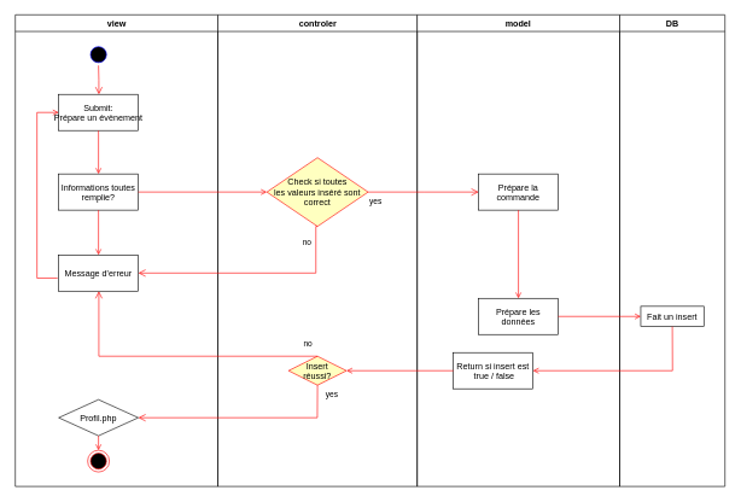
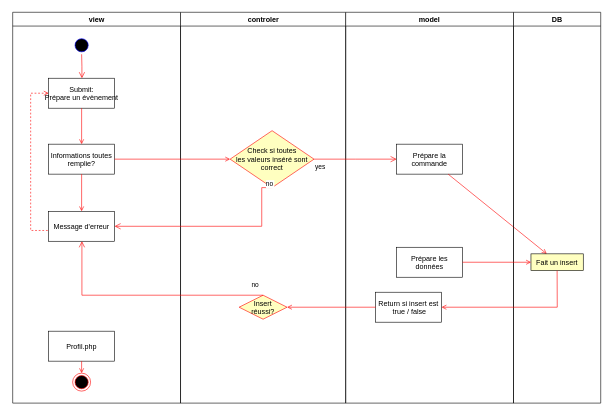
  <mxCell id="0" />
  <mxCell id="1" parent="0" />
  <mxCell id="2" value="view" style="swimlane;whiteSpace=wrap" parent="1" vertex="1"><mxGeometry x="20.5" y="20" width="280" height="652" as="geometry" /></mxCell>
  <mxCell id="3" value="" style="ellipse;shape=startState;fillColor=#000000;strokeColor=#0000FF;" parent="2" vertex="1"><mxGeometry x="100" y="40" width="30" height="30" as="geometry" /></mxCell>
  <mxCell id="4" value="" style="edgeStyle=elbowEdgeStyle;elbow=horizontal;verticalAlign=bottom;endArrow=open;endSize=8;strokeColor=#FF0000;endFill=1;rounded=0" parent="2" source="3" target="5" edge="1"><mxGeometry x="100" y="40" as="geometry"><mxPoint x="115" y="110" as="targetPoint" /></mxGeometry></mxCell>
  <mxCell id="5" value="Submit:&#10;Prépare un évènement" style="" parent="2" vertex="1"><mxGeometry x="60" y="110" width="110" height="50" as="geometry" /></mxCell>
  <mxCell id="6" value="Informations toutes &#10;remplie?" style="" parent="2" vertex="1"><mxGeometry x="60" y="220" width="110" height="50" as="geometry" /></mxCell>
  <mxCell id="7" value="" style="endArrow=open;strokeColor=#FF0000;endFill=1;rounded=0" parent="2" source="5" target="6" edge="1"><mxGeometry relative="1" as="geometry" /></mxCell>
- <mxCell id="8" value="" style="edgeStyle=elbowEdgeStyle;elbow=horizontal;strokeColor=#FF0000;endArrow=open;endFill=1;rounded=0;exitX=-0.014;exitY=0.64;exitDx=0;exitDy=0;exitPerimeter=0;" parent="2" source="12" target="5" edge="1"><mxGeometry width="100" height="100" relative="1" as="geometry"><mxPoint x="160" y="290" as="sourcePoint" /><mxPoint x="260" y="190" as="targetPoint" /><Array as="points"><mxPoint x="30" y="250" /></Array></mxGeometry></mxCell>
- <mxCell id="9" value="Profil.php" style="rhombus;" vertex="1" parent="2"><mxGeometry x="60" y="532" width="110" height="50" as="geometry" /></mxCell>
+ <mxCell id="8" value="" style="edgeStyle=elbowEdgeStyle;elbow=horizontal;strokeColor=#FF0000;endArrow=open;endFill=1;rounded=0;exitX=-0.014;exitY=0.64;exitDx=0;exitDy=0;exitPerimeter=0;dashed=1;" parent="2" source="12" target="5" edge="1"><mxGeometry width="100" height="100" relative="1" as="geometry"><mxPoint x="160" y="290" as="sourcePoint" /><mxPoint x="260" y="190" as="targetPoint" /><Array as="points"><mxPoint x="30" y="250" /></Array></mxGeometry></mxCell>
+ <mxCell id="9" value="Profil.php" style="" vertex="1" parent="2"><mxGeometry x="60" y="532" width="110" height="50" as="geometry" /></mxCell>
  <mxCell id="10" value="" style="ellipse;shape=endState;fillColor=#000000;strokeColor=#ff0000" parent="2" vertex="1"><mxGeometry x="100" y="602" width="30" height="30" as="geometry" /></mxCell>
  <mxCell id="11" value="" style="endArrow=open;strokeColor=#FF0000;endFill=1;rounded=0;exitX=0.5;exitY=1;exitDx=0;exitDy=0;entryX=0.5;entryY=0;entryDx=0;entryDy=0;" edge="1" parent="2" source="9" target="10"><mxGeometry relative="1" as="geometry"><mxPoint x="125" y="170" as="sourcePoint" /><mxPoint x="125" y="230" as="targetPoint" /></mxGeometry></mxCell>
  <mxCell id="12" value="Message d'erreur" style="" vertex="1" parent="2"><mxGeometry x="60" y="332" width="110" height="50" as="geometry" /></mxCell>
  <mxCell id="13" value="" style="endArrow=open;strokeColor=#FF0000;endFill=1;rounded=0;exitX=0.5;exitY=1;exitDx=0;exitDy=0;entryX=0.5;entryY=0;entryDx=0;entryDy=0;" edge="1" parent="2" source="6" target="12"><mxGeometry relative="1" as="geometry"><mxPoint x="125" y="170" as="sourcePoint" /><mxPoint x="125" y="230" as="targetPoint" /></mxGeometry></mxCell>
  <mxCell id="14" value="controler" style="swimlane;whiteSpace=wrap" parent="1" vertex="1"><mxGeometry x="300.5" y="20" width="275.5" height="652" as="geometry" /></mxCell>
- <mxCell id="15" value="Check si toutes &#10;les valeurs inséré sont&#10;correct" style="rhombus;fillColor=#ffffc0;strokeColor=#ff0000;" parent="14" vertex="1"><mxGeometry x="67.75" y="197.5" width="140" height="95" as="geometry" /></mxCell>
+ <mxCell id="15" value="Check si toutes &#10;les valeurs inséré sont&#10;correct" style="rhombus;fillColor=#ffffc0;strokeColor=#ff0000;" parent="14" vertex="1"><mxGeometry x="82.75" y="197.5" width="140" height="95" as="geometry" /></mxCell>
  <mxCell id="16" value="Insert &#10;réussi?" style="rhombus;fillColor=#ffffc0;strokeColor=#ff0000;" vertex="1" parent="14"><mxGeometry x="97.75" y="472" width="80" height="40" as="geometry" /></mxCell>
  <mxCell id="17" value="model" style="swimlane;whiteSpace=wrap" parent="1" vertex="1"><mxGeometry x="576" y="20" width="280" height="652" as="geometry" /></mxCell>
  <mxCell id="18" value="Prépare la &#10;commande" style="" parent="17" vertex="1"><mxGeometry x="85" y="220" width="110" height="50" as="geometry" /></mxCell>
- <mxCell id="19" value="" style="endArrow=open;strokeColor=#FF0000;endFill=1;rounded=0;entryX=0.5;entryY=0;entryDx=0;entryDy=0;" parent="17" source="18" target="20" edge="1"><mxGeometry relative="1" as="geometry" /></mxCell>
+ <mxCell id="19" value="" style="endArrow=open;strokeColor=#FF0000;endFill=1;rounded=0;" parent="17" source="18" target="24" edge="1"><mxGeometry relative="1" as="geometry" /></mxCell>
  <mxCell id="20" value="Prépare les &#10;données" style="" vertex="1" parent="17"><mxGeometry x="85" y="392" width="110" height="50" as="geometry" /></mxCell>
  <mxCell id="21" value="Return si insert est&#10; true / false" style="" vertex="1" parent="17"><mxGeometry x="50" y="467" width="110" height="50" as="geometry" /></mxCell>
  <mxCell id="22" value="" style="endArrow=open;strokeColor=#FF0000;endFill=1;rounded=0;exitX=1;exitY=0.5;exitDx=0;exitDy=0;" parent="1" source="6" target="15" edge="1"><mxGeometry relative="1" as="geometry"><mxPoint x="320.5" y="265" as="targetPoint" /></mxGeometry></mxCell>
  <mxCell id="23" value="DB" style="swimlane;whiteSpace=wrap" vertex="1" parent="1"><mxGeometry x="856" y="20" width="145.5" height="652" as="geometry" /></mxCell>
- <mxCell id="24" value="Fait un insert" style="" vertex="1" parent="23"><mxGeometry x="29.13" y="403" width="87.25" height="28" as="geometry" /></mxCell>
+ <mxCell id="24" value="Fait un insert" style="fillColor=#ffffc0;" vertex="1" parent="23"><mxGeometry x="29.13" y="403" width="87.25" height="28" as="geometry" /></mxCell>
  <mxCell id="25" value="" style="endArrow=open;strokeColor=#FF0000;endFill=1;rounded=0;entryX=0;entryY=0.5;entryDx=0;entryDy=0;exitX=1;exitY=0.5;exitDx=0;exitDy=0;" edge="1" parent="1" source="20" target="24"><mxGeometry relative="1" as="geometry"><mxPoint x="735.5" y="372" as="sourcePoint" /><mxPoint x="735.5" y="422" as="targetPoint" /></mxGeometry></mxCell>
  <mxCell id="26" value="no" style="edgeStyle=elbowEdgeStyle;elbow=horizontal;align=left;verticalAlign=top;endArrow=open;endSize=8;strokeColor=#FF0000;endFill=1;rounded=0;exitX=0.5;exitY=1;exitDx=0;exitDy=0;entryX=1;entryY=0.5;entryDx=0;entryDy=0;" edge="1" parent="1" source="15" target="12"><mxGeometry x="-0.925" y="-20" relative="1" as="geometry"><mxPoint x="75.5" y="155" as="targetPoint" /><mxPoint x="385.5" y="312.5" as="sourcePoint" /><Array as="points"><mxPoint x="436" y="362" /></Array><mxPoint as="offset" /></mxGeometry></mxCell>
  <mxCell id="27" value="" style="endArrow=open;strokeColor=#FF0000;endFill=1;rounded=0;entryX=1;entryY=0.5;entryDx=0;entryDy=0;exitX=0.5;exitY=1;exitDx=0;exitDy=0;" edge="1" parent="1" source="24" target="21"><mxGeometry relative="1" as="geometry"><mxPoint x="706" y="512" as="sourcePoint" /><mxPoint x="761" y="542" as="targetPoint" /><Array as="points"><mxPoint x="929" y="512" /></Array></mxGeometry></mxCell>
- <mxCell id="28" value="yes" style="edgeStyle=elbowEdgeStyle;elbow=horizontal;align=left;verticalAlign=top;endArrow=open;endSize=8;strokeColor=#FF0000;endFill=1;rounded=0;exitX=0.5;exitY=1;exitDx=0;exitDy=0;entryX=1;entryY=0.5;entryDx=0;entryDy=0;" edge="1" parent="1" source="16" target="9"><mxGeometry x="-1" y="10" relative="1" as="geometry"><mxPoint x="176" y="542" as="targetPoint" /><mxPoint x="371" y="540" as="sourcePoint" /><Array as="points"><mxPoint x="438" y="552" /><mxPoint x="480.5" y="597" /></Array><mxPoint as="offset" /></mxGeometry></mxCell>
  <mxCell id="29" value="no" style="edgeStyle=elbowEdgeStyle;elbow=horizontal;align=left;verticalAlign=top;endArrow=open;endSize=8;strokeColor=#FF0000;endFill=1;rounded=0;entryX=0.5;entryY=1;entryDx=0;entryDy=0;exitX=0.5;exitY=0;exitDx=0;exitDy=0;" edge="1" parent="1" source="16" target="12"><mxGeometry x="-0.892" y="-30" relative="1" as="geometry"><mxPoint x="196" y="460" as="targetPoint" /><mxPoint x="376" y="452" as="sourcePoint" /><Array as="points"><mxPoint x="136" y="442" /><mxPoint x="266" y="342" /><mxPoint x="486" y="515" /></Array><mxPoint as="offset" /></mxGeometry></mxCell>
  <mxCell id="30" value="" style="endArrow=open;strokeColor=#FF0000;endFill=1;rounded=0;exitX=0;exitY=0.5;exitDx=0;exitDy=0;" edge="1" parent="1" source="21" target="16"><mxGeometry relative="1" as="geometry"><mxPoint x="938.745" y="462" as="sourcePoint" /><mxPoint x="781" y="552" as="targetPoint" /><Array as="points" /></mxGeometry></mxCell>
  <mxCell id="31" value="yes" style="edgeStyle=elbowEdgeStyle;elbow=horizontal;align=left;verticalAlign=top;endArrow=open;endSize=8;strokeColor=#FF0000;endFill=1;rounded=0;entryX=0;entryY=0.5;entryDx=0;entryDy=0;exitX=1;exitY=0.5;exitDx=0;exitDy=0;" parent="1" source="15" target="18" edge="1"><mxGeometry x="-1" relative="1" as="geometry"><mxPoint x="495.5" y="345" as="targetPoint" /><Array as="points" /></mxGeometry></mxCell>
